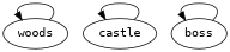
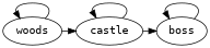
  digraph {
    fontname="DejaVu Sans Mono"
    rankdir=TB
    node [fontname="DejaVu Sans Mono"]
    edge [fontname="DejaVu Sans Mono" headport=nw tailport=ne]
    woods
    castle
    boss
    subgraph sub_1 {
      rank=same
      woods
      castle
      boss
    }
    woods -> woods
+   woods -> castle [headport=w tailport=e]
    castle -> castle
+   castle -> boss [headport=w tailport=e]
    boss -> boss
  }
